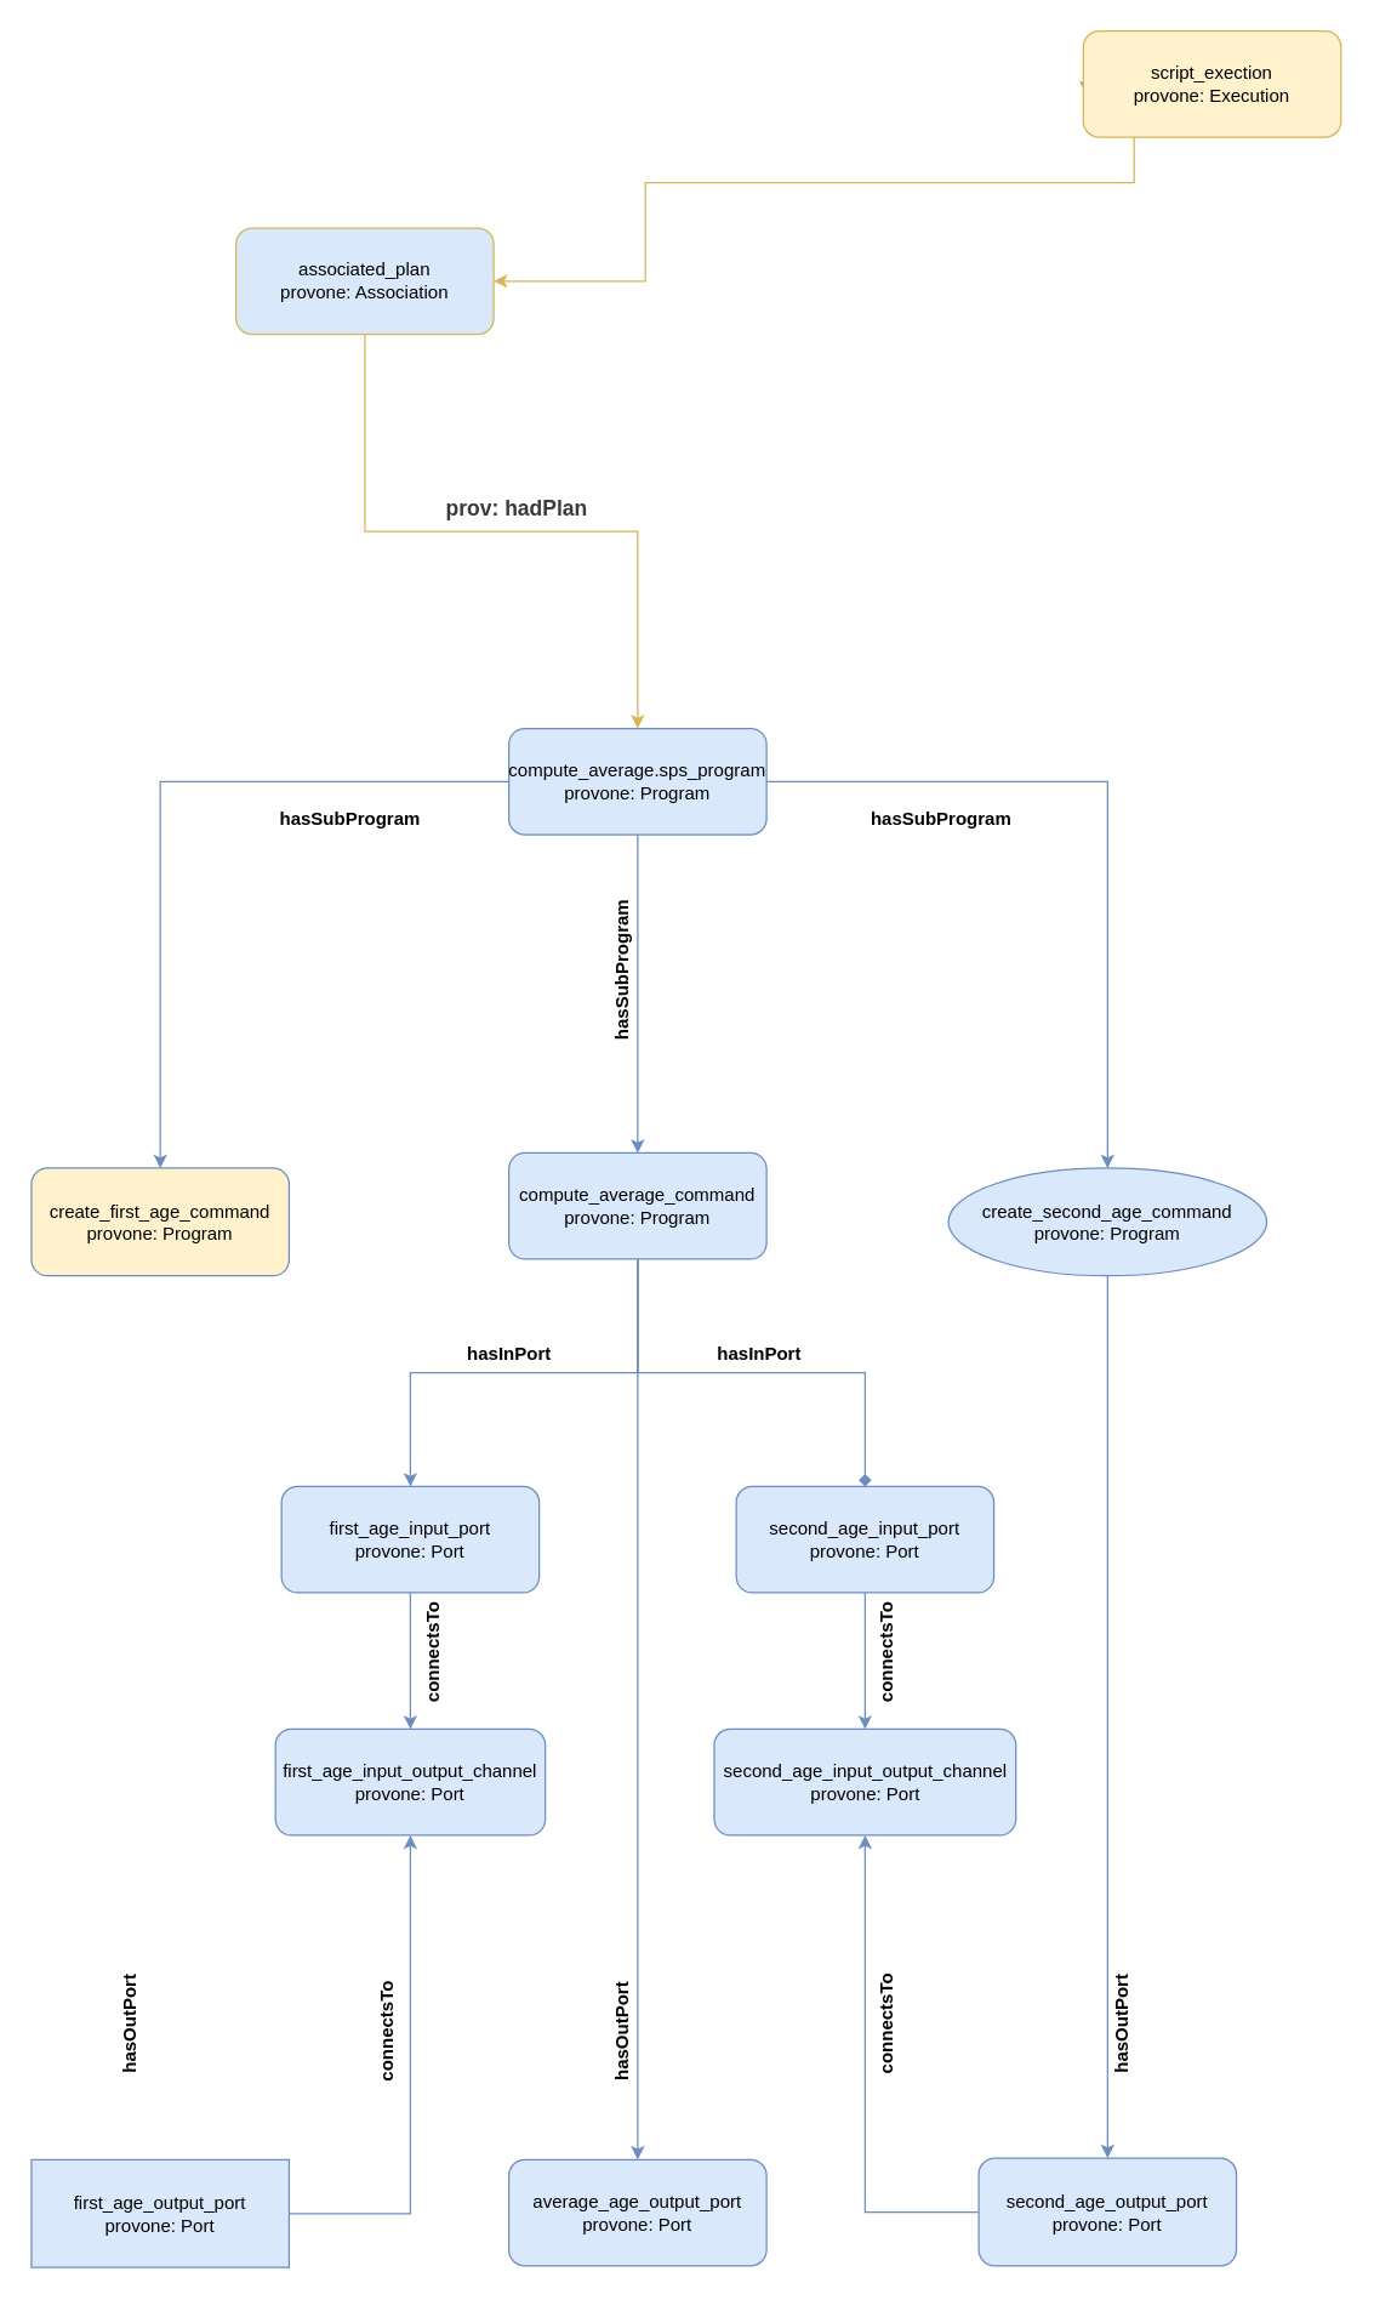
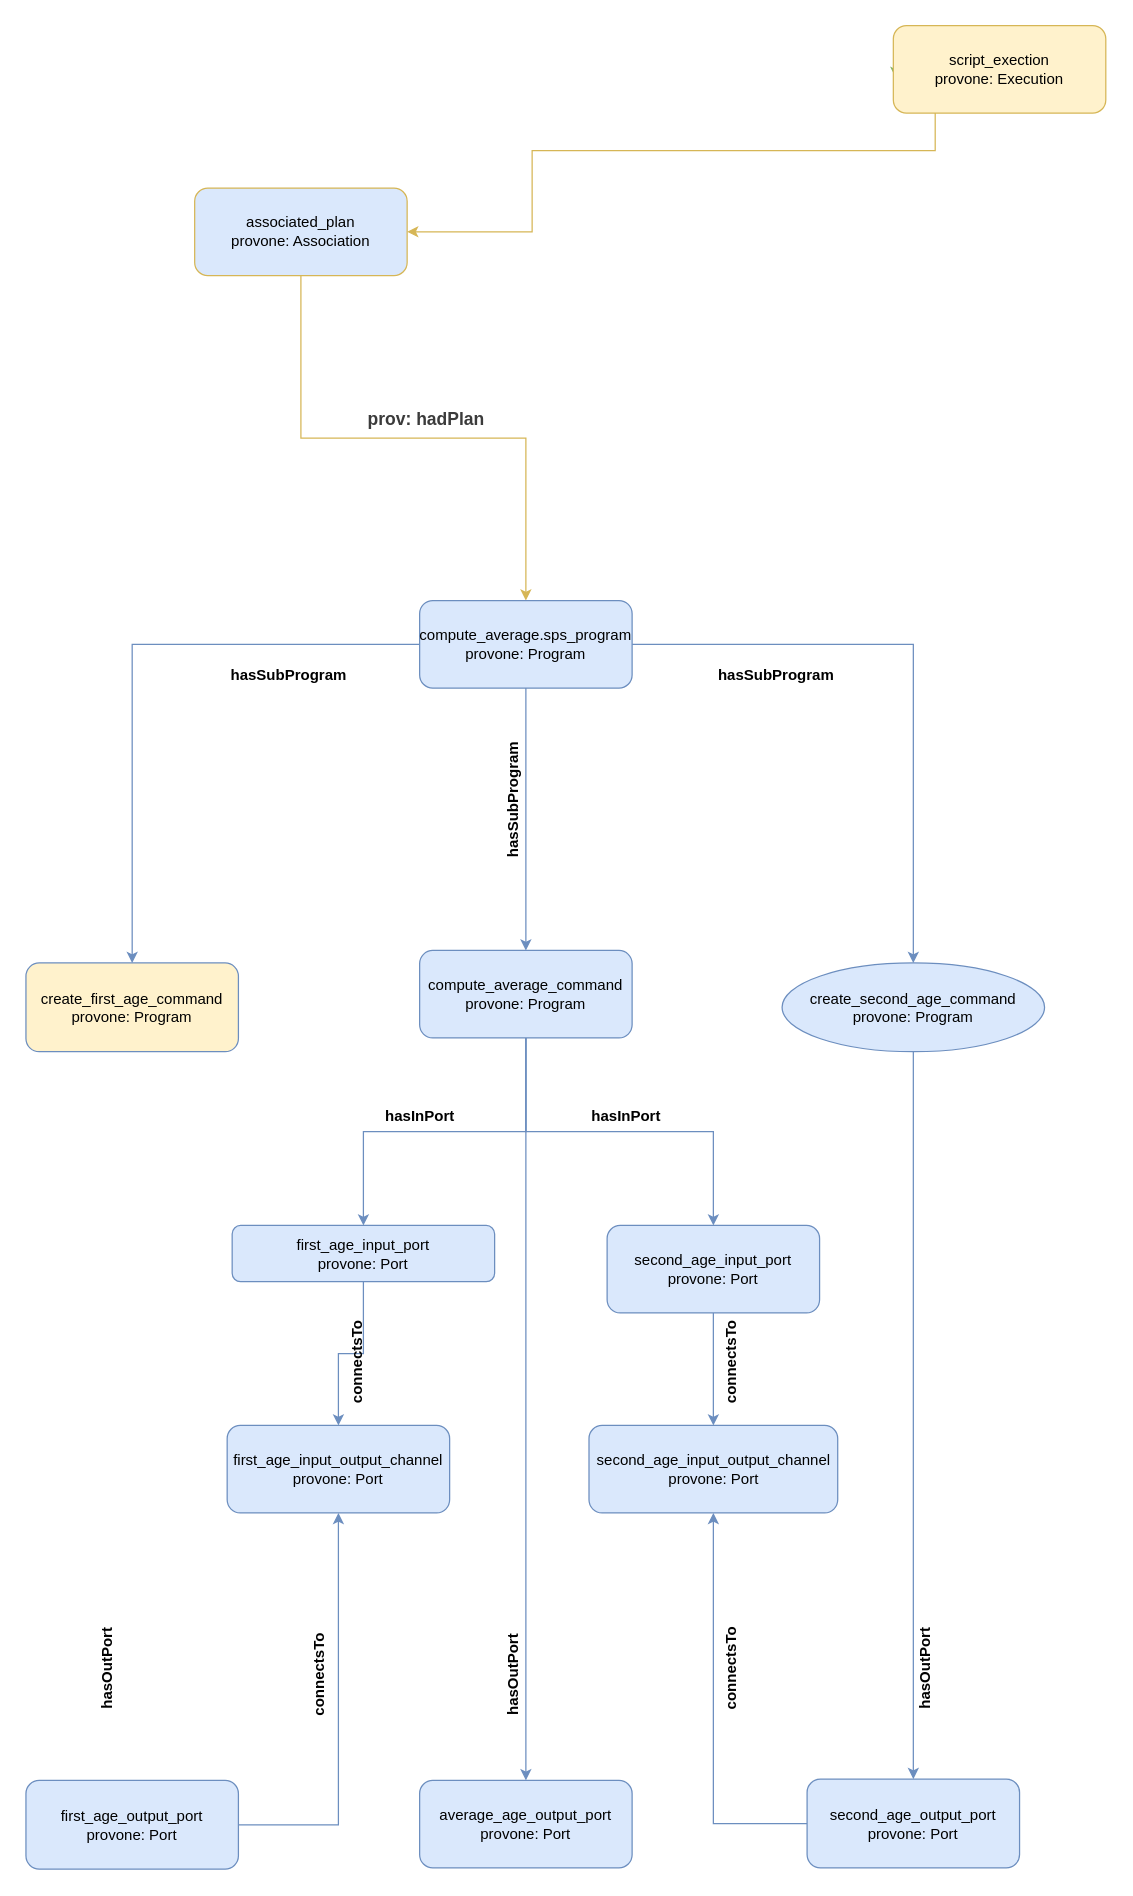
  <mxCell id="0" />
  <mxCell id="1" parent="0" />
  <mxCell id="2" style="edgeStyle=orthogonalEdgeStyle;rounded=0;orthogonalLoop=1;jettySize=auto;html=1;exitX=0;exitY=0.5;exitDx=0;exitDy=0;entryX=0.012;entryY=0.6;entryDx=0;entryDy=0;strokeColor=#82B366;entryPerimeter=0;" parent="1" source="3" target="3" edge="1"><mxGeometry relative="1" as="geometry" /></mxCell>
  <mxCell id="3" value="&lt;div&gt;&lt;span&gt;script_exection&lt;br&gt;provone: Execution&lt;/span&gt;&lt;br&gt;&lt;/div&gt;" style="rounded=1;whiteSpace=wrap;html=1;fontSize=12;glass=0;strokeWidth=1;shadow=0;fillColor=#fff2cc;strokeColor=#d6b656;" parent="1" vertex="1"><mxGeometry x="714" y="20" width="170" height="70" as="geometry" /></mxCell>
  <mxCell id="4" value="" style="edgeStyle=orthogonalEdgeStyle;rounded=0;orthogonalLoop=1;jettySize=auto;html=1;exitX=0.25;exitY=1;exitDx=0;exitDy=0;entryX=1;entryY=0.5;entryDx=0;entryDy=0;fillColor=#fff2cc;strokeColor=#d6b656;" parent="1" target="6" edge="1"><mxGeometry relative="1" as="geometry"><Array as="points"><mxPoint x="748" y="120" /><mxPoint x="425" y="120" /><mxPoint x="425" y="185" /></Array><mxPoint x="747.5" y="90" as="sourcePoint" /></mxGeometry></mxCell>
  <mxCell id="5" value="" style="edgeStyle=orthogonalEdgeStyle;rounded=0;orthogonalLoop=1;jettySize=auto;html=1;entryX=0.5;entryY=0;entryDx=0;entryDy=0;exitX=0.5;exitY=1;exitDx=0;exitDy=0;fillColor=#fff2cc;strokeColor=#d6b656;" parent="1" source="6" target="10" edge="1"><mxGeometry relative="1" as="geometry"><mxPoint x="745" y="300" as="targetPoint" /></mxGeometry></mxCell>
  <mxCell id="6" value="&lt;div&gt;associated_plan&lt;/div&gt;&lt;div&gt;provone: Association&lt;/div&gt;" style="rounded=1;whiteSpace=wrap;html=1;fontSize=12;glass=0;strokeWidth=1;shadow=0;fillColor=#dae8fc;strokeColor=#d6b656;" parent="1" vertex="1"><mxGeometry x="155" y="150" width="170" height="70" as="geometry" /></mxCell>
  <mxCell id="7" value="" style="edgeStyle=orthogonalEdgeStyle;rounded=0;orthogonalLoop=1;jettySize=auto;html=1;fillColor=#dae8fc;strokeColor=#6c8ebf;" parent="1" source="10" target="11" edge="1"><mxGeometry relative="1" as="geometry" /></mxCell>
  <mxCell id="8" style="edgeStyle=orthogonalEdgeStyle;rounded=0;orthogonalLoop=1;jettySize=auto;html=1;fillColor=#dae8fc;strokeColor=#6c8ebf;" parent="1" source="10" target="17" edge="1"><mxGeometry relative="1" as="geometry" /></mxCell>
  <mxCell id="9" style="edgeStyle=orthogonalEdgeStyle;rounded=0;orthogonalLoop=1;jettySize=auto;html=1;fillColor=#dae8fc;strokeColor=#6c8ebf;" edge="1" parent="1" source="10"><mxGeometry relative="1" as="geometry"><mxPoint x="420" y="760" as="targetPoint" /></mxGeometry></mxCell>
  <mxCell id="10" value="&lt;div&gt;&lt;span&gt;compute_average.sps_program&lt;/span&gt;&lt;/div&gt;&lt;div&gt;&lt;span&gt;provone: Program&lt;/span&gt;&lt;br&gt;&lt;/div&gt;" style="rounded=1;whiteSpace=wrap;html=1;fontSize=12;glass=0;strokeWidth=1;shadow=0;fillColor=#dae8fc;strokeColor=#6c8ebf;" parent="1" vertex="1"><mxGeometry x="335" y="480" width="170" height="70" as="geometry" /></mxCell>
  <mxCell id="11" value="&lt;div&gt;&lt;span&gt;create_first_age_command&lt;br&gt;provone: Program&lt;/span&gt;&lt;br&gt;&lt;/div&gt;" style="rounded=1;whiteSpace=wrap;html=1;fontSize=12;glass=0;strokeWidth=1;shadow=0;fillColor=#fff2cc;strokeColor=#6c8ebf;" parent="1" vertex="1"><mxGeometry x="20" y="770" width="170" height="71" as="geometry" /></mxCell>
  <mxCell id="12" style="edgeStyle=orthogonalEdgeStyle;rounded=0;orthogonalLoop=1;jettySize=auto;html=1;exitX=1;exitY=0.5;exitDx=0;exitDy=0;entryX=0.5;entryY=1;entryDx=0;entryDy=0;fillColor=#dae8fc;strokeColor=#6c8ebf;" edge="1" parent="1" source="13" target="34"><mxGeometry relative="1" as="geometry" /></mxCell>
- <mxCell id="13" value="&lt;div&gt;first_age_output_port&lt;/div&gt;&lt;div&gt;&lt;span&gt;provone: Port&lt;/span&gt;&lt;br&gt;&lt;/div&gt;" style="whiteSpace=wrap;html=1;fontSize=12;glass=0;strokeWidth=1;shadow=0;fillColor=#dae8fc;strokeColor=#6c8ebf;rounded=0;" parent="1" vertex="1"><mxGeometry x="20" y="1424" width="170" height="71" as="geometry" /></mxCell>
+ <mxCell id="13" value="&lt;div&gt;first_age_output_port&lt;/div&gt;&lt;div&gt;&lt;span&gt;provone: Port&lt;/span&gt;&lt;br&gt;&lt;/div&gt;" style="rounded=1;whiteSpace=wrap;html=1;fontSize=12;glass=0;strokeWidth=1;shadow=0;fillColor=#dae8fc;strokeColor=#6c8ebf;" parent="1" vertex="1"><mxGeometry x="20" y="1424" width="170" height="71" as="geometry" /></mxCell>
  <mxCell id="14" value="&lt;b&gt;&lt;font style=&quot;font-size: 14px&quot; color=&quot;#3b3b3b&quot;&gt;prov: hadPlan&lt;/font&gt;&lt;/b&gt;" style="text;html=1;align=center;verticalAlign=middle;resizable=0;points=[];autosize=1;" parent="1" vertex="1"><mxGeometry x="285" y="325" width="110" height="20" as="geometry" /></mxCell>
  <mxCell id="15" value="hasSubProgram" style="text;html=1;align=center;verticalAlign=middle;resizable=0;points=[];autosize=1;rotation=0;fontStyle=1" parent="1" vertex="1"><mxGeometry x="175" y="530" width="110" height="20" as="geometry" /></mxCell>
  <mxCell id="16" style="edgeStyle=orthogonalEdgeStyle;rounded=0;orthogonalLoop=1;jettySize=auto;html=1;exitX=0.5;exitY=1;exitDx=0;exitDy=0;fillColor=#dae8fc;strokeColor=#6c8ebf;" edge="1" parent="1" source="17" target="19"><mxGeometry relative="1" as="geometry" /></mxCell>
  <mxCell id="17" value="&lt;div&gt;&lt;span&gt;create_second_age_command&lt;br&gt;provone: Program&lt;/span&gt;&lt;br&gt;&lt;/div&gt;" style="ellipse;whiteSpace=wrap;html=1;fontSize=12;glass=0;strokeWidth=1;shadow=0;fillColor=#dae8fc;strokeColor=#6c8ebf;" parent="1" vertex="1"><mxGeometry x="625" y="770" width="210" height="71" as="geometry" /></mxCell>
  <mxCell id="18" style="edgeStyle=orthogonalEdgeStyle;rounded=0;orthogonalLoop=1;jettySize=auto;html=1;exitX=0;exitY=0.5;exitDx=0;exitDy=0;entryX=0.5;entryY=1;entryDx=0;entryDy=0;fillColor=#dae8fc;strokeColor=#6c8ebf;" edge="1" parent="1" source="19" target="35"><mxGeometry relative="1" as="geometry" /></mxCell>
  <mxCell id="19" value="&lt;div&gt;second_age_output_port&lt;/div&gt;&lt;div&gt;&lt;span&gt;provone: Port&lt;/span&gt;&lt;br&gt;&lt;/div&gt;" style="rounded=1;whiteSpace=wrap;html=1;fontSize=12;glass=0;strokeWidth=1;shadow=0;fillColor=#dae8fc;strokeColor=#6c8ebf;" parent="1" vertex="1"><mxGeometry x="645" y="1423" width="170" height="71" as="geometry" /></mxCell>
  <mxCell id="20" value="hasOutPort" style="text;html=1;align=center;verticalAlign=middle;resizable=0;points=[];autosize=1;rotation=-90;fontStyle=1" parent="1" vertex="1"><mxGeometry x="700" y="1325" width="80" height="20" as="geometry" /></mxCell>
  <mxCell id="21" value="hasOutPort" style="text;html=1;align=center;verticalAlign=middle;resizable=0;points=[];autosize=1;rotation=-90;fontStyle=1" parent="1" vertex="1"><mxGeometry x="45" y="1325" width="80" height="20" as="geometry" /></mxCell>
  <mxCell id="22" value="connectsTo" style="text;html=1;align=center;verticalAlign=middle;resizable=0;points=[];autosize=1;fontStyle=1;rotation=-90;" parent="1" vertex="1"><mxGeometry x="215" y="1330" width="80" height="20" as="geometry" /></mxCell>
  <mxCell id="23" value="connectsTo" style="text;html=1;align=center;verticalAlign=middle;resizable=0;points=[];autosize=1;fontStyle=1;rotation=-90;" parent="1" vertex="1"><mxGeometry x="545" y="1325" width="80" height="20" as="geometry" /></mxCell>
  <mxCell id="24" value="hasSubProgram" style="text;html=1;align=center;verticalAlign=middle;resizable=0;points=[];autosize=1;rotation=0;fontStyle=1" parent="1" vertex="1"><mxGeometry x="565" y="530" width="110" height="20" as="geometry" /></mxCell>
  <mxCell id="25" value="" style="edgeStyle=orthogonalEdgeStyle;rounded=0;orthogonalLoop=1;jettySize=auto;html=1;fillColor=#dae8fc;strokeColor=#6c8ebf;" edge="1" parent="1" source="28" target="30"><mxGeometry relative="1" as="geometry" /></mxCell>
- <mxCell id="26" style="edgeStyle=orthogonalEdgeStyle;rounded=0;orthogonalLoop=1;jettySize=auto;html=1;exitX=0.5;exitY=1;exitDx=0;exitDy=0;entryX=0.5;entryY=0;entryDx=0;entryDy=0;fillColor=#dae8fc;strokeColor=#6c8ebf;endArrow=diamond;" edge="1" parent="1" source="28" target="33"><mxGeometry relative="1" as="geometry" /></mxCell>
+ <mxCell id="26" style="edgeStyle=orthogonalEdgeStyle;rounded=0;orthogonalLoop=1;jettySize=auto;html=1;exitX=0.5;exitY=1;exitDx=0;exitDy=0;entryX=0.5;entryY=0;entryDx=0;entryDy=0;fillColor=#dae8fc;strokeColor=#6c8ebf;" edge="1" parent="1" source="28" target="33"><mxGeometry relative="1" as="geometry" /></mxCell>
  <mxCell id="27" style="edgeStyle=orthogonalEdgeStyle;rounded=0;orthogonalLoop=1;jettySize=auto;html=1;fillColor=#dae8fc;strokeColor=#6c8ebf;" edge="1" parent="1" source="28" target="38"><mxGeometry relative="1" as="geometry" /></mxCell>
  <mxCell id="28" value="&lt;div&gt;&lt;span&gt;compute_average_command&lt;/span&gt;&lt;/div&gt;&lt;div&gt;&lt;span&gt;provone: Program&lt;/span&gt;&lt;br&gt;&lt;/div&gt;" style="rounded=1;whiteSpace=wrap;html=1;fontSize=12;glass=0;strokeWidth=1;shadow=0;fillColor=#dae8fc;strokeColor=#6c8ebf;" vertex="1" parent="1"><mxGeometry x="335" y="760" width="170" height="70" as="geometry" /></mxCell>
  <mxCell id="29" style="edgeStyle=orthogonalEdgeStyle;rounded=0;orthogonalLoop=1;jettySize=auto;html=1;exitX=0.5;exitY=1;exitDx=0;exitDy=0;entryX=0.5;entryY=0;entryDx=0;entryDy=0;fillColor=#dae8fc;strokeColor=#6c8ebf;" edge="1" parent="1" source="30" target="34"><mxGeometry relative="1" as="geometry" /></mxCell>
- <mxCell id="30" value="first_age_input_port&lt;div&gt;&lt;span&gt;provone: Port&lt;/span&gt;&lt;br&gt;&lt;/div&gt;" style="rounded=1;whiteSpace=wrap;html=1;fontSize=12;glass=0;strokeWidth=1;shadow=0;fillColor=#dae8fc;strokeColor=#6c8ebf;" vertex="1" parent="1"><mxGeometry x="185" y="980" width="170" height="70" as="geometry" /></mxCell>
+ <mxCell id="30" value="first_age_input_port&lt;div&gt;&lt;span&gt;provone: Port&lt;/span&gt;&lt;br&gt;&lt;/div&gt;" style="rounded=1;whiteSpace=wrap;html=1;fontSize=12;glass=0;strokeWidth=1;shadow=0;fillColor=#dae8fc;strokeColor=#6c8ebf;" vertex="1" parent="1"><mxGeometry x="185" y="980" width="210" height="45" as="geometry" /></mxCell>
  <mxCell id="31" value="hasSubProgram" style="text;html=1;align=center;verticalAlign=middle;resizable=0;points=[];autosize=1;rotation=-90;fontStyle=1" vertex="1" parent="1"><mxGeometry x="355" y="630" width="110" height="20" as="geometry" /></mxCell>
  <mxCell id="32" style="edgeStyle=orthogonalEdgeStyle;rounded=0;orthogonalLoop=1;jettySize=auto;html=1;exitX=0.5;exitY=1;exitDx=0;exitDy=0;fillColor=#dae8fc;strokeColor=#6c8ebf;" edge="1" parent="1" source="33" target="35"><mxGeometry relative="1" as="geometry" /></mxCell>
  <mxCell id="33" value="second_age_input_port&lt;div&gt;&lt;span&gt;provone: Port&lt;/span&gt;&lt;br&gt;&lt;/div&gt;" style="rounded=1;whiteSpace=wrap;html=1;fontSize=12;glass=0;strokeWidth=1;shadow=0;fillColor=#dae8fc;strokeColor=#6c8ebf;" vertex="1" parent="1"><mxGeometry x="485" y="980" width="170" height="70" as="geometry" /></mxCell>
  <mxCell id="34" value="&lt;div&gt;&lt;div&gt;first_age_input_output_channel&lt;/div&gt;&lt;div&gt;provone: Port&lt;/div&gt;&lt;/div&gt;" style="rounded=1;whiteSpace=wrap;html=1;fontSize=12;glass=0;strokeWidth=1;shadow=0;fillColor=#dae8fc;strokeColor=#6c8ebf;" vertex="1" parent="1"><mxGeometry x="181" y="1140" width="178" height="70" as="geometry" /></mxCell>
  <mxCell id="35" value="&lt;div&gt;&lt;div&gt;second_age_input_output_channel&lt;/div&gt;&lt;div&gt;provone: Port&lt;/div&gt;&lt;/div&gt;" style="rounded=1;whiteSpace=wrap;html=1;fontSize=12;glass=0;strokeWidth=1;shadow=0;fillColor=#dae8fc;strokeColor=#6c8ebf;" vertex="1" parent="1"><mxGeometry x="470.5" y="1140" width="199" height="70" as="geometry" /></mxCell>
  <mxCell id="36" value="connectsTo" style="text;html=1;align=center;verticalAlign=middle;resizable=0;points=[];autosize=1;fontStyle=1;rotation=-90;" vertex="1" parent="1"><mxGeometry x="245" y="1080" width="80" height="20" as="geometry" /></mxCell>
  <mxCell id="37" value="connectsTo" style="text;html=1;align=center;verticalAlign=middle;resizable=0;points=[];autosize=1;fontStyle=1;rotation=-90;" vertex="1" parent="1"><mxGeometry x="545" y="1080" width="80" height="20" as="geometry" /></mxCell>
  <mxCell id="38" value="&lt;div&gt;&lt;span&gt;average_age_output_port&lt;/span&gt;&lt;/div&gt;&lt;div&gt;&lt;span&gt;provone: Port&lt;/span&gt;&lt;br&gt;&lt;/div&gt;" style="rounded=1;whiteSpace=wrap;html=1;fontSize=12;glass=0;strokeWidth=1;shadow=0;fillColor=#dae8fc;strokeColor=#6c8ebf;" vertex="1" parent="1"><mxGeometry x="335" y="1424" width="170" height="70" as="geometry" /></mxCell>
  <mxCell id="39" value="hasOutPort" style="text;html=1;align=center;verticalAlign=middle;resizable=0;points=[];autosize=1;rotation=-90;fontStyle=1" vertex="1" parent="1"><mxGeometry x="370" y="1330" width="80" height="20" as="geometry" /></mxCell>
  <mxCell id="40" value="hasInPort&lt;br&gt;" style="text;html=1;align=center;verticalAlign=middle;resizable=0;points=[];autosize=1;fontStyle=1" vertex="1" parent="1"><mxGeometry x="465" y="883" width="70" height="20" as="geometry" /></mxCell>
  <mxCell id="41" value="hasInPort&lt;br&gt;" style="text;html=1;align=center;verticalAlign=middle;resizable=0;points=[];autosize=1;fontStyle=1" vertex="1" parent="1"><mxGeometry x="300" y="883" width="70" height="20" as="geometry" /></mxCell>
